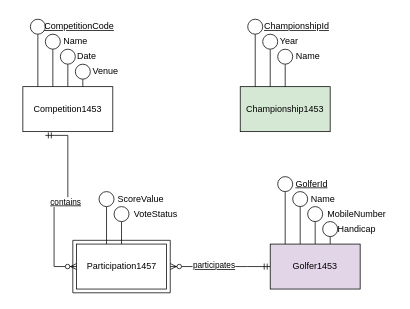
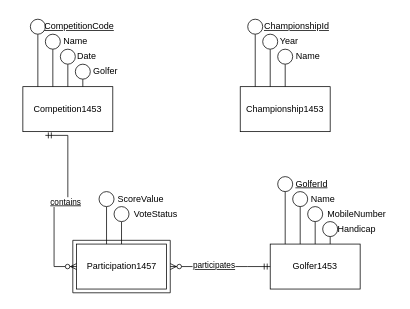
  <mxCell id="0" />
  <mxCell id="1" parent="0" />
  <mxCell id="2" value="Participation1457" style="rounded=0;whiteSpace=wrap;html=1;" vertex="1" parent="1"><mxGeometry x="101.64" y="325" width="120" height="60" as="geometry" /></mxCell>
  <mxCell id="3" value="" style="endArrow=none;html=1;rounded=0;" edge="1" parent="1"><mxGeometry width="50" height="50" relative="1" as="geometry"><mxPoint x="141.64" y="325" as="sourcePoint" /><mxPoint x="141.64" y="275" as="targetPoint" /></mxGeometry></mxCell>
  <mxCell id="4" value="" style="ellipse;whiteSpace=wrap;html=1;aspect=fixed;" vertex="1" parent="1"><mxGeometry x="131.64" y="255" width="20" height="20" as="geometry" /></mxCell>
  <mxCell id="5" value="" style="endArrow=none;html=1;rounded=0;exitX=0.5;exitY=0;exitDx=0;exitDy=0;" edge="1" parent="1" source="2"><mxGeometry width="50" height="50" relative="1" as="geometry"><mxPoint x="161.64" y="365" as="sourcePoint" /><mxPoint x="161.64" y="295" as="targetPoint" /></mxGeometry></mxCell>
  <mxCell id="6" value="" style="ellipse;whiteSpace=wrap;html=1;aspect=fixed;" vertex="1" parent="1"><mxGeometry x="151.64" y="275" width="20" height="20" as="geometry" /></mxCell>
  <mxCell id="7" value="ScoreValue" style="text;html=1;align=center;verticalAlign=middle;resizable=0;points=[];autosize=1;strokeColor=none;fillColor=none;" vertex="1" parent="1"><mxGeometry x="146.64" y="250" width="80" height="30" as="geometry" /></mxCell>
  <mxCell id="8" value="VoteStatus" style="text;html=1;align=center;verticalAlign=middle;resizable=0;points=[];autosize=1;strokeColor=none;fillColor=none;" vertex="1" parent="1"><mxGeometry x="166.64" y="270" width="80" height="30" as="geometry" /></mxCell>
- <mxCell id="9" value="Golfer1453" style="rounded=0;whiteSpace=wrap;html=1;fillColor=#e1d5e7;" vertex="1" parent="1"><mxGeometry x="360" y="325" width="120" height="60" as="geometry" /></mxCell>
+ <mxCell id="9" value="Golfer1453" style="rounded=0;whiteSpace=wrap;html=1;" vertex="1" parent="1"><mxGeometry x="360" y="325" width="120" height="60" as="geometry" /></mxCell>
  <mxCell id="10" value="" style="endArrow=none;html=1;rounded=0;" edge="1" parent="1"><mxGeometry width="50" height="50" relative="1" as="geometry"><mxPoint x="380" y="325" as="sourcePoint" /><mxPoint x="380" y="255" as="targetPoint" /></mxGeometry></mxCell>
  <mxCell id="11" value="" style="ellipse;whiteSpace=wrap;html=1;aspect=fixed;" vertex="1" parent="1"><mxGeometry x="370" y="235" width="20" height="20" as="geometry" /></mxCell>
  <mxCell id="12" value="" style="endArrow=none;html=1;rounded=0;" edge="1" parent="1"><mxGeometry width="50" height="50" relative="1" as="geometry"><mxPoint x="400" y="325" as="sourcePoint" /><mxPoint x="400" y="275" as="targetPoint" /></mxGeometry></mxCell>
  <mxCell id="13" value="" style="ellipse;whiteSpace=wrap;html=1;aspect=fixed;" vertex="1" parent="1"><mxGeometry x="390" y="255" width="20" height="20" as="geometry" /></mxCell>
  <mxCell id="14" value="" style="endArrow=none;html=1;rounded=0;exitX=0.5;exitY=0;exitDx=0;exitDy=0;" edge="1" parent="1" source="9"><mxGeometry width="50" height="50" relative="1" as="geometry"><mxPoint x="420" y="365" as="sourcePoint" /><mxPoint x="420" y="295" as="targetPoint" /></mxGeometry></mxCell>
  <mxCell id="15" value="" style="ellipse;whiteSpace=wrap;html=1;aspect=fixed;" vertex="1" parent="1"><mxGeometry x="410" y="275" width="20" height="20" as="geometry" /></mxCell>
  <mxCell id="16" value="" style="endArrow=none;html=1;rounded=0;" edge="1" parent="1"><mxGeometry width="50" height="50" relative="1" as="geometry"><mxPoint x="440" y="325" as="sourcePoint" /><mxPoint x="440" y="315" as="targetPoint" /></mxGeometry></mxCell>
  <mxCell id="17" value="" style="ellipse;whiteSpace=wrap;html=1;aspect=fixed;" vertex="1" parent="1"><mxGeometry x="430" y="295" width="20" height="20" as="geometry" /></mxCell>
  <mxCell id="18" value="&lt;u&gt;GolferId&lt;/u&gt;" style="text;html=1;align=center;verticalAlign=middle;resizable=0;points=[];autosize=1;strokeColor=none;fillColor=none;" vertex="1" parent="1"><mxGeometry x="380" y="230" width="70" height="30" as="geometry" /></mxCell>
  <mxCell id="19" value="Name" style="text;html=1;align=center;verticalAlign=middle;resizable=0;points=[];autosize=1;strokeColor=none;fillColor=none;" vertex="1" parent="1"><mxGeometry x="400" y="250" width="60" height="30" as="geometry" /></mxCell>
  <mxCell id="20" value="MobileNumber" style="text;html=1;align=center;verticalAlign=middle;resizable=0;points=[];autosize=1;strokeColor=none;fillColor=none;" vertex="1" parent="1"><mxGeometry x="425" y="270" width="100" height="30" as="geometry" /></mxCell>
  <mxCell id="21" value="Handicap" style="text;html=1;align=center;verticalAlign=middle;resizable=0;points=[];autosize=1;strokeColor=none;fillColor=none;" vertex="1" parent="1"><mxGeometry x="440" y="290" width="70" height="30" as="geometry" /></mxCell>
  <mxCell id="22" value="" style="swimlane;startSize=0;" vertex="1" parent="1"><mxGeometry x="96.64" y="320" width="130" height="70" as="geometry" /></mxCell>
  <mxCell id="23" value="" style="edgeStyle=entityRelationEdgeStyle;fontSize=12;html=1;endArrow=ERzeroToMany;startArrow=ERmandOne;rounded=0;exitX=0;exitY=1;exitDx=0;exitDy=0;" edge="1" parent="1" target="2"><mxGeometry width="100" height="100" relative="1" as="geometry"><mxPoint x="60" y="180" as="sourcePoint" /><mxPoint x="50" y="360" as="targetPoint" /><Array as="points"><mxPoint x="20" y="300" /></Array></mxGeometry></mxCell>
  <mxCell id="24" value="&lt;u&gt;contains&lt;/u&gt;" style="edgeLabel;html=1;align=center;verticalAlign=middle;resizable=0;points=[];" vertex="1" connectable="0" parent="23"><mxGeometry x="-0.044" y="1" relative="1" as="geometry"><mxPoint as="offset" /></mxGeometry></mxCell>
  <mxCell id="25" value="" style="edgeStyle=entityRelationEdgeStyle;fontSize=12;html=1;endArrow=ERzeroToMany;startArrow=ERmandOne;rounded=0;exitX=0;exitY=0.5;exitDx=0;exitDy=0;entryX=1;entryY=0.5;entryDx=0;entryDy=0;" edge="1" parent="1" source="9" target="22"><mxGeometry width="100" height="100" relative="1" as="geometry"><mxPoint x="330" y="360" as="sourcePoint" /><mxPoint x="430" y="260" as="targetPoint" /></mxGeometry></mxCell>
  <mxCell id="26" value="&lt;u&gt;participates&lt;/u&gt;" style="edgeLabel;html=1;align=center;verticalAlign=middle;resizable=0;points=[];" vertex="1" connectable="0" parent="25"><mxGeometry x="0.142" y="-2" relative="1" as="geometry"><mxPoint as="offset" /></mxGeometry></mxCell>
  <mxCell id="27" value="Competition1453" style="rounded=0;whiteSpace=wrap;html=1;" vertex="1" parent="1"><mxGeometry x="30" y="115" width="120" height="60" as="geometry" /></mxCell>
  <mxCell id="28" value="" style="endArrow=none;html=1;rounded=0;" edge="1" parent="1"><mxGeometry width="50" height="50" relative="1" as="geometry"><mxPoint x="50" y="115" as="sourcePoint" /><mxPoint x="50" y="45" as="targetPoint" /></mxGeometry></mxCell>
  <mxCell id="29" value="" style="ellipse;whiteSpace=wrap;html=1;aspect=fixed;" vertex="1" parent="1"><mxGeometry x="40" y="25" width="20" height="20" as="geometry" /></mxCell>
  <mxCell id="30" value="" style="endArrow=none;html=1;rounded=0;" edge="1" parent="1"><mxGeometry width="50" height="50" relative="1" as="geometry"><mxPoint x="70" y="115" as="sourcePoint" /><mxPoint x="70" y="65" as="targetPoint" /></mxGeometry></mxCell>
  <mxCell id="31" value="" style="ellipse;whiteSpace=wrap;html=1;aspect=fixed;" vertex="1" parent="1"><mxGeometry x="60" y="45" width="20" height="20" as="geometry" /></mxCell>
  <mxCell id="32" value="" style="endArrow=none;html=1;rounded=0;exitX=0.5;exitY=0;exitDx=0;exitDy=0;" edge="1" parent="1" source="27"><mxGeometry width="50" height="50" relative="1" as="geometry"><mxPoint x="90" y="155" as="sourcePoint" /><mxPoint x="90" y="85" as="targetPoint" /></mxGeometry></mxCell>
  <mxCell id="33" value="" style="ellipse;whiteSpace=wrap;html=1;aspect=fixed;" vertex="1" parent="1"><mxGeometry x="80" y="65" width="20" height="20" as="geometry" /></mxCell>
  <mxCell id="34" value="" style="endArrow=none;html=1;rounded=0;" edge="1" parent="1"><mxGeometry width="50" height="50" relative="1" as="geometry"><mxPoint x="110" y="115" as="sourcePoint" /><mxPoint x="110" y="105" as="targetPoint" /></mxGeometry></mxCell>
  <mxCell id="35" value="" style="ellipse;whiteSpace=wrap;html=1;aspect=fixed;" vertex="1" parent="1"><mxGeometry x="100" y="85" width="20" height="20" as="geometry" /></mxCell>
  <mxCell id="36" value="&lt;u&gt;CompetitionCode&lt;/u&gt;" style="text;html=1;align=center;verticalAlign=middle;resizable=0;points=[];autosize=1;strokeColor=none;fillColor=none;" vertex="1" parent="1"><mxGeometry x="45" y="20" width="120" height="30" as="geometry" /></mxCell>
  <mxCell id="37" value="Name" style="text;html=1;align=center;verticalAlign=middle;resizable=0;points=[];autosize=1;strokeColor=none;fillColor=none;" vertex="1" parent="1"><mxGeometry x="70" y="40" width="60" height="30" as="geometry" /></mxCell>
  <mxCell id="38" value="Date" style="text;html=1;align=center;verticalAlign=middle;resizable=0;points=[];autosize=1;strokeColor=none;fillColor=none;" vertex="1" parent="1"><mxGeometry x="90" y="60" width="50" height="30" as="geometry" /></mxCell>
- <mxCell id="39" value="Venue" style="text;html=1;align=center;verticalAlign=middle;resizable=0;points=[];autosize=1;strokeColor=none;fillColor=none;" vertex="1" parent="1"><mxGeometry x="110" y="80" width="60" height="30" as="geometry" /></mxCell>
- <mxCell id="40" value="Championship1453" style="rounded=0;whiteSpace=wrap;html=1;fillColor=#d5e8d4;" vertex="1" parent="1"><mxGeometry x="320" y="115" width="120" height="60" as="geometry" /></mxCell>
+ <mxCell id="39" value="Golfer" style="text;html=1;align=center;verticalAlign=middle;resizable=0;points=[];autosize=1;strokeColor=none;fillColor=none;" vertex="1" parent="1"><mxGeometry x="110" y="80" width="60" height="30" as="geometry" /></mxCell>
+ <mxCell id="40" value="Championship1453" style="rounded=0;whiteSpace=wrap;html=1;" vertex="1" parent="1"><mxGeometry x="320" y="115" width="120" height="60" as="geometry" /></mxCell>
  <mxCell id="41" value="" style="endArrow=none;html=1;rounded=0;" edge="1" parent="1"><mxGeometry width="50" height="50" relative="1" as="geometry"><mxPoint x="340" y="115" as="sourcePoint" /><mxPoint x="340" y="45" as="targetPoint" /></mxGeometry></mxCell>
  <mxCell id="42" value="" style="ellipse;whiteSpace=wrap;html=1;aspect=fixed;" vertex="1" parent="1"><mxGeometry x="330" y="25" width="20" height="20" as="geometry" /></mxCell>
  <mxCell id="43" value="" style="endArrow=none;html=1;rounded=0;" edge="1" parent="1"><mxGeometry width="50" height="50" relative="1" as="geometry"><mxPoint x="360" y="115" as="sourcePoint" /><mxPoint x="360" y="65" as="targetPoint" /></mxGeometry></mxCell>
  <mxCell id="44" value="" style="ellipse;whiteSpace=wrap;html=1;aspect=fixed;" vertex="1" parent="1"><mxGeometry x="350" y="45" width="20" height="20" as="geometry" /></mxCell>
  <mxCell id="45" value="" style="endArrow=none;html=1;rounded=0;exitX=0.5;exitY=0;exitDx=0;exitDy=0;" edge="1" parent="1" source="40"><mxGeometry width="50" height="50" relative="1" as="geometry"><mxPoint x="380" y="155" as="sourcePoint" /><mxPoint x="380" y="85" as="targetPoint" /></mxGeometry></mxCell>
  <mxCell id="46" value="" style="ellipse;whiteSpace=wrap;html=1;aspect=fixed;" vertex="1" parent="1"><mxGeometry x="370" y="65" width="20" height="20" as="geometry" /></mxCell>
  <mxCell id="47" value="&lt;u&gt;ChampionshipId&lt;/u&gt;" style="text;html=1;align=center;verticalAlign=middle;resizable=0;points=[];autosize=1;strokeColor=none;fillColor=none;" vertex="1" parent="1"><mxGeometry x="340" y="20" width="110" height="30" as="geometry" /></mxCell>
  <mxCell id="48" value="Year" style="text;html=1;align=center;verticalAlign=middle;resizable=0;points=[];autosize=1;strokeColor=none;fillColor=none;" vertex="1" parent="1"><mxGeometry x="360" y="40" width="50" height="30" as="geometry" /></mxCell>
  <mxCell id="49" value="Name" style="text;html=1;align=center;verticalAlign=middle;resizable=0;points=[];autosize=1;strokeColor=none;fillColor=none;" vertex="1" parent="1"><mxGeometry x="380" y="60" width="60" height="30" as="geometry" /></mxCell>
